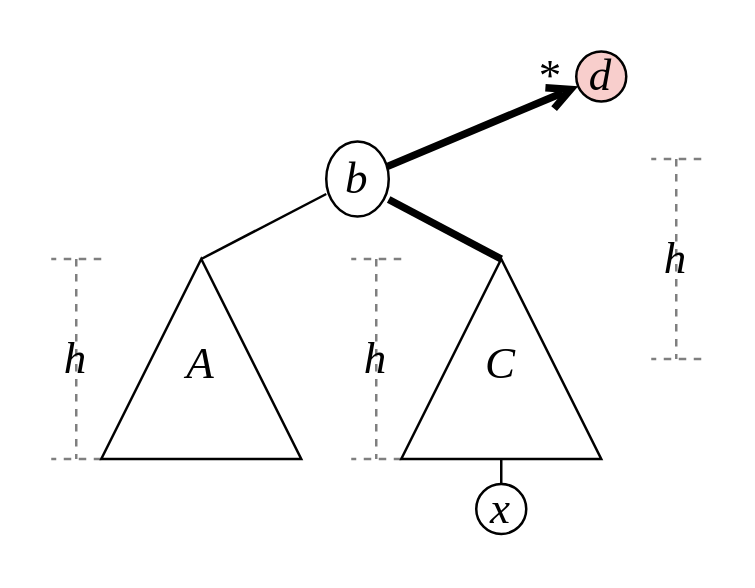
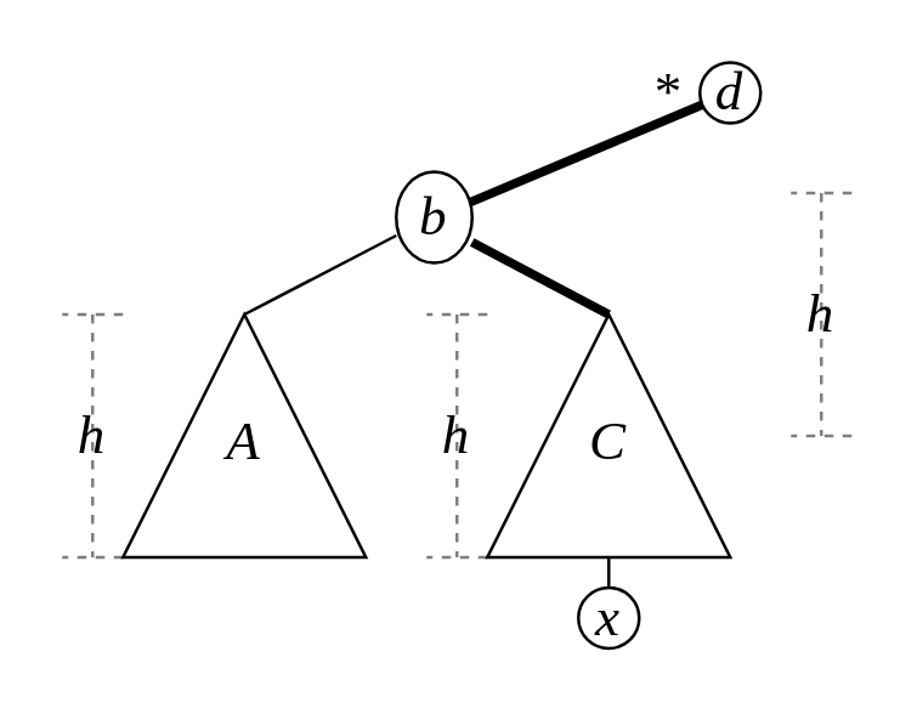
  <mxCell id="0" />
  <mxCell id="1" parent="0" />
  <mxCell id="2" value="b" style="ellipse;whiteSpace=wrap;html=1;aspect=fixed;fontStyle=2;fontSize=18;fontFamily=Times New Roman;" parent="1" vertex="1"><mxGeometry x="130" y="56" width="25" height="30" as="geometry" /></mxCell>
  <mxCell id="3" value="&lt;font style=&quot;font-size: 18px&quot;&gt;A&lt;/font&gt;" style="triangle;whiteSpace=wrap;html=1;direction=north;fontFamily=Times New Roman;fontStyle=2;fontSize=24;" parent="1" vertex="1"><mxGeometry x="40" y="103" width="80" height="80" as="geometry" /></mxCell>
  <mxCell id="4" value="" style="endArrow=none;html=1;entryX=0;entryY=0.7;entryDx=0;entryDy=0;entryPerimeter=0;strokeWidth=1;rounded=0;" parent="1" target="2" edge="1"><mxGeometry width="50" height="50" relative="1" as="geometry"><mxPoint x="80" y="103" as="sourcePoint" /><mxPoint x="90" y="203" as="targetPoint" /></mxGeometry></mxCell>
  <mxCell id="5" value="" style="endArrow=none;html=1;entryX=1;entryY=0.5;entryDx=0;entryDy=0;strokeWidth=3;exitX=0.999;exitY=0.773;exitDx=0;exitDy=0;exitPerimeter=0;rounded=0;" parent="1" source="2" target="8" edge="1"><mxGeometry width="50" height="50" relative="1" as="geometry"><mxPoint x="150" y="73" as="sourcePoint" /><mxPoint x="210" y="103" as="targetPoint" /></mxGeometry></mxCell>
- <mxCell id="6" value="d" style="ellipse;whiteSpace=wrap;html=1;aspect=fixed;fontSize=18;fontFamily=Times New Roman;fontStyle=2;fillColor=#f8cecc;" parent="1" vertex="1"><mxGeometry x="230" y="20" width="20" height="20" as="geometry" /></mxCell>
- <mxCell id="7" value="" style="endArrow=open;html=1;strokeWidth=3;rounded=0;" parent="1" source="2" target="6" edge="1"><mxGeometry width="50" height="50" relative="1" as="geometry"><mxPoint x="40" y="253" as="sourcePoint" /><mxPoint x="230" y="3" as="targetPoint" /></mxGeometry></mxCell>
+ <mxCell id="6" value="d" style="ellipse;whiteSpace=wrap;html=1;aspect=fixed;fontSize=18;fontFamily=Times New Roman;fontStyle=2" parent="1" vertex="1"><mxGeometry x="230" y="20" width="20" height="20" as="geometry" /></mxCell>
+ <mxCell id="7" value="" style="endArrow=none;html=1;strokeWidth=3;rounded=0;" parent="1" source="2" target="6" edge="1"><mxGeometry width="50" height="50" relative="1" as="geometry"><mxPoint x="40" y="253" as="sourcePoint" /><mxPoint x="230" y="3" as="targetPoint" /></mxGeometry></mxCell>
  <mxCell id="8" value="&lt;span style=&quot;font-size: 18px&quot;&gt;C&lt;/span&gt;" style="triangle;whiteSpace=wrap;html=1;direction=north;fontFamily=Times New Roman;fontStyle=2;fontSize=24;" parent="1" vertex="1"><mxGeometry x="160" y="103" width="80" height="80" as="geometry" /></mxCell>
  <mxCell id="9" value="*" style="text;html=1;strokeColor=none;fillColor=none;align=center;verticalAlign=middle;whiteSpace=wrap;rounded=0;fontFamily=Times New Roman;fontSize=18;fontColor=none;" parent="1" vertex="1"><mxGeometry x="210" y="20" width="20" height="20" as="geometry" /></mxCell>
  <mxCell id="10" value="x" style="ellipse;whiteSpace=wrap;html=1;aspect=fixed;fontStyle=2;fontSize=18;fontFamily=Times New Roman;" parent="1" vertex="1"><mxGeometry x="190" y="193" width="20" height="20" as="geometry" /></mxCell>
  <mxCell id="11" value="" style="endArrow=none;html=1;fontFamily=Times New Roman;fontSize=18;fontColor=none;entryX=0;entryY=0.5;entryDx=0;entryDy=0;exitX=0.5;exitY=0;exitDx=0;exitDy=0;rounded=0;" parent="1" source="10" edge="1"><mxGeometry width="50" height="50" relative="1" as="geometry"><mxPoint x="160" y="283" as="sourcePoint" /><mxPoint x="200" y="183" as="targetPoint" /></mxGeometry></mxCell>
  <mxCell id="12" value="h" style="shape=crossbar;whiteSpace=wrap;html=1;rounded=1;fontFamily=Times New Roman;fontSize=18;fontColor=none;direction=south;fontStyle=2;dashed=1;opacity=50;" parent="1" vertex="1"><mxGeometry x="20" y="103" width="20" height="80" as="geometry" /></mxCell>
  <mxCell id="13" value="h" style="shape=crossbar;whiteSpace=wrap;html=1;rounded=1;fontFamily=Times New Roman;fontSize=18;fontColor=none;direction=south;fontStyle=2;dashed=1;opacity=50;" parent="1" vertex="1"><mxGeometry x="140" y="103" width="20" height="80" as="geometry" /></mxCell>
  <mxCell id="14" value="h" style="shape=crossbar;whiteSpace=wrap;html=1;rounded=1;fontFamily=Times New Roman;fontSize=18;fontColor=none;direction=south;fontStyle=2;dashed=1;opacity=50;" parent="1" vertex="1"><mxGeometry x="260" y="63" width="20" height="80" as="geometry" /></mxCell>
